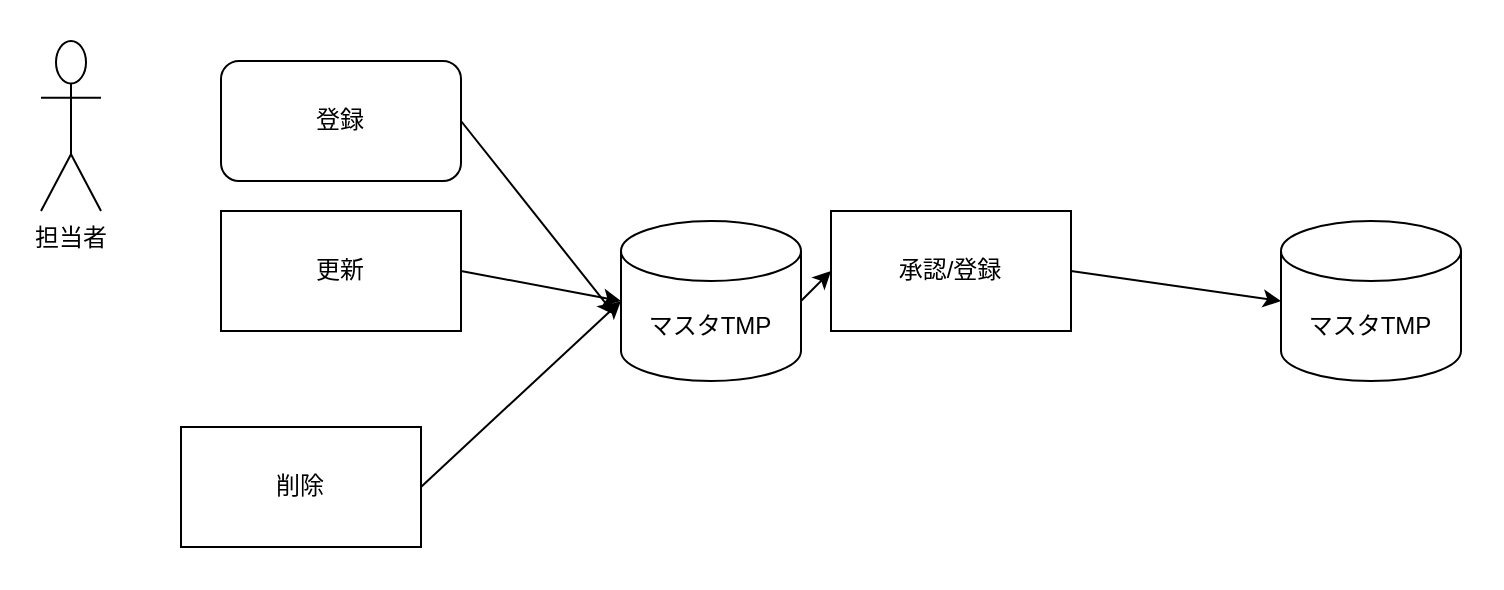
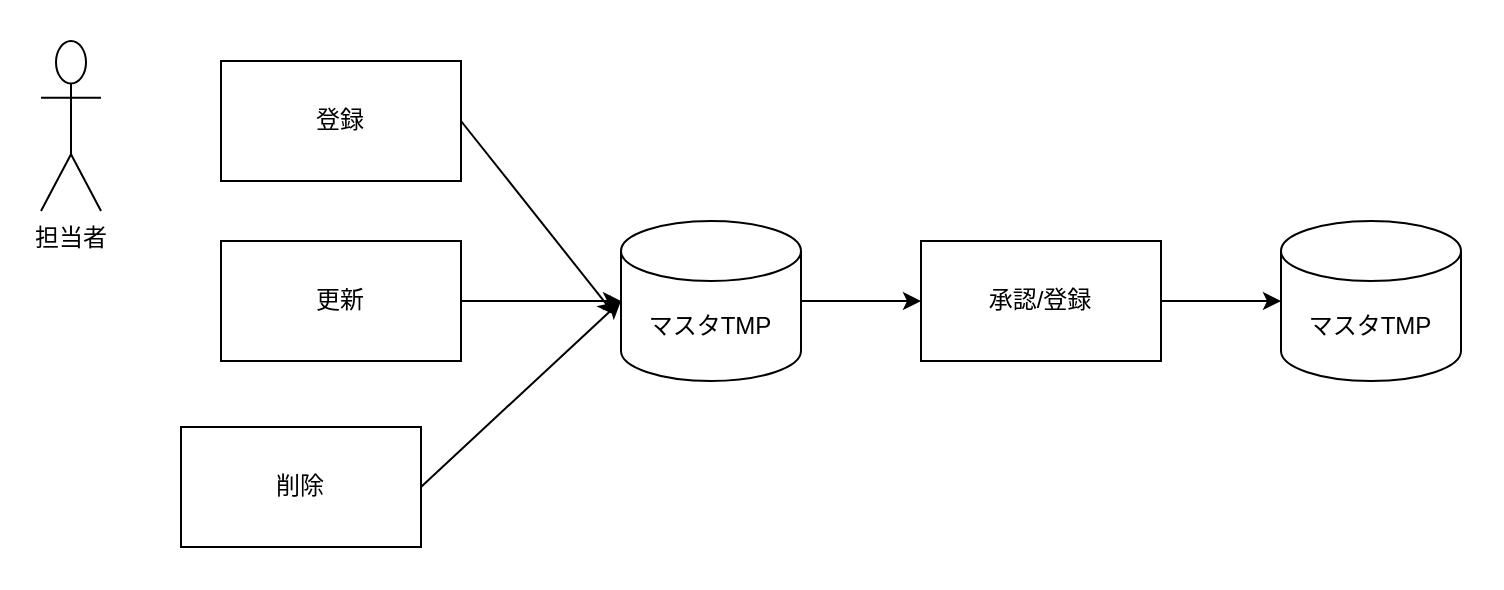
  <mxCell id="0" />
  <mxCell id="1" parent="0" />
  <mxCell id="2" value="&lt;font style=&quot;vertical-align: inherit;&quot;&gt;&lt;font style=&quot;vertical-align: inherit;&quot;&gt;担当者&lt;/font&gt;&lt;/font&gt;" style="shape=umlActor;verticalLabelPosition=bottom;verticalAlign=top;html=1;outlineConnect=0;" parent="1" vertex="1"><mxGeometry x="20" y="20" width="30" height="85" as="geometry" /></mxCell>
  <mxCell id="3" value="&lt;font style=&quot;vertical-align: inherit;&quot;&gt;&lt;font style=&quot;vertical-align: inherit;&quot;&gt;&lt;font style=&quot;vertical-align: inherit;&quot;&gt;&lt;font style=&quot;vertical-align: inherit;&quot;&gt;マスタTMP&lt;/font&gt;&lt;/font&gt;&lt;/font&gt;&lt;/font&gt;" style="shape=cylinder3;whiteSpace=wrap;html=1;boundedLbl=1;backgroundOutline=1;size=15;" parent="1" vertex="1"><mxGeometry x="310" y="110" width="90" height="80" as="geometry" /></mxCell>
- <mxCell id="4" value="&lt;font style=&quot;vertical-align: inherit;&quot;&gt;&lt;font style=&quot;vertical-align: inherit;&quot;&gt;登録&lt;/font&gt;&lt;/font&gt;" style="whiteSpace=wrap;html=1;rounded=1;" parent="1" vertex="1"><mxGeometry x="110" y="30" width="120" height="60" as="geometry" /></mxCell>
- <mxCell id="5" value="&lt;font style=&quot;vertical-align: inherit;&quot;&gt;&lt;font style=&quot;vertical-align: inherit;&quot;&gt;更新&lt;/font&gt;&lt;/font&gt;" style="rounded=0;whiteSpace=wrap;html=1;" parent="1" vertex="1"><mxGeometry x="110" y="105" width="120" height="60" as="geometry" /></mxCell>
+ <mxCell id="4" value="&lt;font style=&quot;vertical-align: inherit;&quot;&gt;&lt;font style=&quot;vertical-align: inherit;&quot;&gt;登録&lt;/font&gt;&lt;/font&gt;" style="rounded=0;whiteSpace=wrap;html=1;" parent="1" vertex="1"><mxGeometry x="110" y="30" width="120" height="60" as="geometry" /></mxCell>
+ <mxCell id="5" value="&lt;font style=&quot;vertical-align: inherit;&quot;&gt;&lt;font style=&quot;vertical-align: inherit;&quot;&gt;更新&lt;/font&gt;&lt;/font&gt;" style="rounded=0;whiteSpace=wrap;html=1;" parent="1" vertex="1"><mxGeometry x="110" y="120" width="120" height="60" as="geometry" /></mxCell>
  <mxCell id="6" value="&lt;font style=&quot;vertical-align: inherit;&quot;&gt;&lt;font style=&quot;vertical-align: inherit;&quot;&gt;&lt;font style=&quot;vertical-align: inherit;&quot;&gt;&lt;font style=&quot;vertical-align: inherit;&quot;&gt;削除&lt;/font&gt;&lt;/font&gt;&lt;/font&gt;&lt;/font&gt;" style="rounded=0;whiteSpace=wrap;html=1;" parent="1" vertex="1"><mxGeometry x="90" y="213" width="120" height="60" as="geometry" /></mxCell>
  <mxCell id="7" value="" style="endArrow=classic;html=1;rounded=0;exitX=1;exitY=0.5;exitDx=0;exitDy=0;entryX=-0.033;entryY=0.588;entryDx=0;entryDy=0;entryPerimeter=0;" parent="1" source="4" target="3" edge="1"><mxGeometry width="50" height="50" relative="1" as="geometry"><mxPoint x="270" y="340" as="sourcePoint" /><mxPoint x="320" y="290" as="targetPoint" /></mxGeometry></mxCell>
  <mxCell id="8" value="" style="endArrow=classic;html=1;rounded=0;exitX=1;exitY=0.5;exitDx=0;exitDy=0;entryX=0;entryY=0.5;entryDx=0;entryDy=0;entryPerimeter=0;" parent="1" source="5" target="3" edge="1"><mxGeometry x="1" y="-138" width="50" height="50" relative="1" as="geometry"><mxPoint x="240" y="190" as="sourcePoint" /><mxPoint x="317.03" y="287.04" as="targetPoint" /><mxPoint x="71" y="47" as="offset" /></mxGeometry></mxCell>
  <mxCell id="9" value="" style="endArrow=classic;html=1;rounded=0;exitX=1;exitY=0.5;exitDx=0;exitDy=0;entryX=0;entryY=0.5;entryDx=0;entryDy=0;entryPerimeter=0;" parent="1" source="6" target="3" edge="1"><mxGeometry x="1" y="-138" width="50" height="50" relative="1" as="geometry"><mxPoint x="270" y="280" as="sourcePoint" /><mxPoint x="350" y="280" as="targetPoint" /><mxPoint x="71" y="47" as="offset" /></mxGeometry></mxCell>
  <mxCell id="10" value="&lt;font style=&quot;vertical-align: inherit;&quot;&gt;&lt;font style=&quot;vertical-align: inherit;&quot;&gt;&lt;font style=&quot;vertical-align: inherit;&quot;&gt;&lt;font style=&quot;vertical-align: inherit;&quot;&gt;マスタTMP&lt;/font&gt;&lt;/font&gt;&lt;/font&gt;&lt;/font&gt;" style="shape=cylinder3;whiteSpace=wrap;html=1;boundedLbl=1;backgroundOutline=1;size=15;" parent="1" vertex="1"><mxGeometry x="640" y="110" width="90" height="80" as="geometry" /></mxCell>
- <mxCell id="11" value="&lt;font style=&quot;vertical-align: inherit;&quot;&gt;&lt;font style=&quot;vertical-align: inherit;&quot;&gt;承認/登録&lt;/font&gt;&lt;/font&gt;" style="rounded=0;whiteSpace=wrap;html=1;" parent="1" vertex="1"><mxGeometry x="415" y="105" width="120" height="60" as="geometry" /></mxCell>
+ <mxCell id="11" value="&lt;font style=&quot;vertical-align: inherit;&quot;&gt;&lt;font style=&quot;vertical-align: inherit;&quot;&gt;承認/登録&lt;/font&gt;&lt;/font&gt;" style="rounded=0;whiteSpace=wrap;html=1;" parent="1" vertex="1"><mxGeometry x="460" y="120" width="120" height="60" as="geometry" /></mxCell>
  <mxCell id="12" value="" style="endArrow=classic;html=1;rounded=0;exitX=1;exitY=0.5;exitDx=0;exitDy=0;exitPerimeter=0;entryX=0;entryY=0.5;entryDx=0;entryDy=0;" parent="1" source="3" target="11" edge="1"><mxGeometry width="50" height="50" relative="1" as="geometry"><mxPoint x="360" y="410" as="sourcePoint" /><mxPoint x="410" y="360" as="targetPoint" /></mxGeometry></mxCell>
  <mxCell id="13" value="" style="endArrow=classic;html=1;rounded=0;exitX=1;exitY=0.5;exitDx=0;exitDy=0;entryX=0;entryY=0.5;entryDx=0;entryDy=0;entryPerimeter=0;" parent="1" source="11" target="10" edge="1"><mxGeometry width="50" height="50" relative="1" as="geometry"><mxPoint x="600" y="170" as="sourcePoint" /><mxPoint x="660" y="170" as="targetPoint" /></mxGeometry></mxCell>
